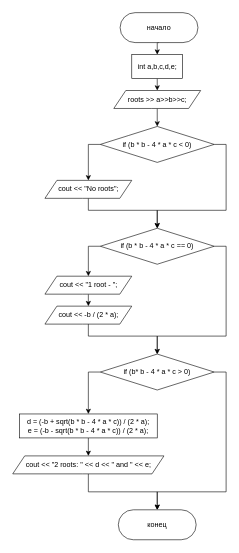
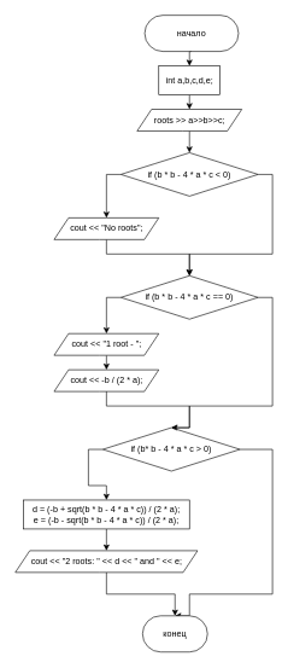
  <mxCell id="0" />
  <mxCell id="1" parent="0" />
  <mxCell id="2" style="edgeStyle=orthogonalEdgeStyle;rounded=0;orthogonalLoop=1;jettySize=auto;html=1;exitX=0.5;exitY=1;exitDx=0;exitDy=0;entryX=0.5;entryY=0;entryDx=0;entryDy=0;" edge="1" parent="1" source="3" target="5"><mxGeometry relative="1" as="geometry" /></mxCell>
  <mxCell id="3" value="начало" style="rounded=1;whiteSpace=wrap;html=1;arcSize=50;" vertex="1" parent="1"><mxGeometry x="200" width="130" height="50" as="geometry" y="20" /></mxCell>
  <mxCell id="4" style="edgeStyle=orthogonalEdgeStyle;rounded=0;orthogonalLoop=1;jettySize=auto;html=1;exitX=0.5;exitY=1;exitDx=0;exitDy=0;entryX=0.5;entryY=0;entryDx=0;entryDy=0;" edge="1" parent="1" source="5" target="7"><mxGeometry relative="1" as="geometry"><mxPoint x="262" y="160" as="targetPoint" /></mxGeometry></mxCell>
  <mxCell id="5" value="int a,b,c,d,e;" style="rounded=0;whiteSpace=wrap;html=1;" vertex="1" parent="1"><mxGeometry x="219.5" y="90" width="85" height="40" as="geometry" /></mxCell>
  <mxCell id="6" style="edgeStyle=orthogonalEdgeStyle;rounded=0;orthogonalLoop=1;jettySize=auto;html=1;exitX=0.5;exitY=1;exitDx=0;exitDy=0;entryX=0.5;entryY=0;entryDx=0;entryDy=0;" edge="1" parent="1" source="7" target="10"><mxGeometry relative="1" as="geometry" /></mxCell>
  <mxCell id="7" value="roots &amp;gt;&amp;gt; a&amp;gt;&amp;gt;b&amp;gt;&amp;gt;c;" style="shape=parallelogram;perimeter=parallelogramPerimeter;whiteSpace=wrap;html=1;fixedSize=1;rounded=1;arcSize=0;" vertex="1" parent="1"><mxGeometry x="189.5" y="150" width="145" height="30" as="geometry" /></mxCell>
  <mxCell id="8" style="edgeStyle=orthogonalEdgeStyle;rounded=0;orthogonalLoop=1;jettySize=auto;html=1;exitX=0;exitY=0.5;exitDx=0;exitDy=0;entryX=0.5;entryY=0;entryDx=0;entryDy=0;" edge="1" parent="1" source="10" target="12"><mxGeometry relative="1" as="geometry" /></mxCell>
  <mxCell id="9" style="edgeStyle=orthogonalEdgeStyle;rounded=0;orthogonalLoop=1;jettySize=auto;html=1;exitX=1;exitY=0.5;exitDx=0;exitDy=0;entryX=0.5;entryY=0;entryDx=0;entryDy=0;" edge="1" parent="1" source="10" target="15"><mxGeometry relative="1" as="geometry"><Array as="points"><mxPoint x="377" y="240" /><mxPoint x="377" y="350" /><mxPoint x="262" y="350" /></Array></mxGeometry></mxCell>
  <mxCell id="10" value="if (b * b - 4 * a * c &amp;lt; 0)" style="rhombus;whiteSpace=wrap;html=1;rounded=1;arcSize=0;" vertex="1" parent="1"><mxGeometry x="167" y="210" width="190" height="60" as="geometry" /></mxCell>
  <mxCell id="11" style="edgeStyle=orthogonalEdgeStyle;rounded=0;orthogonalLoop=1;jettySize=auto;html=1;exitX=0.5;exitY=1;exitDx=0;exitDy=0;entryX=0.5;entryY=0;entryDx=0;entryDy=0;" edge="1" parent="1" source="12" target="15"><mxGeometry relative="1" as="geometry"><Array as="points"><mxPoint x="147" y="350" /><mxPoint x="262" y="350" /></Array></mxGeometry></mxCell>
  <mxCell id="12" value="cout &amp;lt;&amp;lt; &quot;No roots&quot;;" style="shape=parallelogram;perimeter=parallelogramPerimeter;whiteSpace=wrap;html=1;fixedSize=1;rounded=1;arcSize=0;" vertex="1" parent="1"><mxGeometry x="74.5" y="300" width="145" height="30" as="geometry" /></mxCell>
  <mxCell id="13" style="edgeStyle=orthogonalEdgeStyle;rounded=0;orthogonalLoop=1;jettySize=auto;html=1;exitX=0;exitY=0.5;exitDx=0;exitDy=0;entryX=0.5;entryY=0;entryDx=0;entryDy=0;" edge="1" parent="1" source="15" target="20"><mxGeometry relative="1" as="geometry" /></mxCell>
  <mxCell id="14" style="edgeStyle=orthogonalEdgeStyle;rounded=0;orthogonalLoop=1;jettySize=auto;html=1;exitX=1;exitY=0.5;exitDx=0;exitDy=0;entryX=0.5;entryY=0;entryDx=0;entryDy=0;" edge="1" parent="1" source="15" target="18"><mxGeometry relative="1" as="geometry"><Array as="points"><mxPoint x="377" y="410" /><mxPoint x="377" y="560" /><mxPoint x="262" y="560" /></Array></mxGeometry></mxCell>
  <mxCell id="15" value="if (b * b - 4 * a * c == 0)" style="rhombus;whiteSpace=wrap;html=1;rounded=1;arcSize=0;" vertex="1" parent="1"><mxGeometry x="167" y="380" width="190" height="60" as="geometry" /></mxCell>
  <mxCell id="16" style="edgeStyle=orthogonalEdgeStyle;rounded=0;orthogonalLoop=1;jettySize=auto;html=1;exitX=0;exitY=0.5;exitDx=0;exitDy=0;entryX=0.5;entryY=0;entryDx=0;entryDy=0;" edge="1" parent="1" source="18" target="26"><mxGeometry relative="1" as="geometry" /></mxCell>
  <mxCell id="17" style="edgeStyle=orthogonalEdgeStyle;rounded=0;orthogonalLoop=1;jettySize=auto;html=1;exitX=1;exitY=0.5;exitDx=0;exitDy=0;entryX=0.5;entryY=0;entryDx=0;entryDy=0;" edge="1" parent="1" source="18" target="27"><mxGeometry relative="1" as="geometry"><Array as="points"><mxPoint x="377" y="620" /><mxPoint x="377" y="820" /><mxPoint x="262" y="820" /></Array></mxGeometry></mxCell>
- <mxCell id="18" value="if (b* b - 4 * a * c &amp;gt; 0)" style="rhombus;whiteSpace=wrap;html=1;rounded=1;arcSize=0;" vertex="1" parent="1"><mxGeometry x="167" y="590" width="190" height="60" as="geometry" /></mxCell>
+ <mxCell id="18" value="if (b* b - 4 * a * c &amp;gt; 0)" style="rhombus;whiteSpace=wrap;html=1;rounded=1;arcSize=0;" vertex="1" parent="1"><mxGeometry x="142" y="590" width="190" height="60" as="geometry" /></mxCell>
  <mxCell id="19" style="edgeStyle=orthogonalEdgeStyle;rounded=0;orthogonalLoop=1;jettySize=auto;html=1;exitX=0.5;exitY=1;exitDx=0;exitDy=0;entryX=0.5;entryY=0;entryDx=0;entryDy=0;" edge="1" parent="1" source="20" target="24"><mxGeometry relative="1" as="geometry" /></mxCell>
  <mxCell id="20" value="cout &amp;lt;&amp;lt; &quot;1 root - &quot;;" style="shape=parallelogram;perimeter=parallelogramPerimeter;whiteSpace=wrap;html=1;fixedSize=1;rounded=1;arcSize=0;" vertex="1" parent="1"><mxGeometry x="74.5" y="460" width="145" height="30" as="geometry" /></mxCell>
  <mxCell id="21" style="edgeStyle=orthogonalEdgeStyle;rounded=0;orthogonalLoop=1;jettySize=auto;html=1;exitX=0.5;exitY=1;exitDx=0;exitDy=0;entryX=0.5;entryY=0;entryDx=0;entryDy=0;" edge="1" parent="1" source="22" target="27"><mxGeometry relative="1" as="geometry" /></mxCell>
  <mxCell id="22" value="cout &amp;lt;&amp;lt; &quot;2 roots: &quot; &amp;lt;&amp;lt; d &amp;lt;&amp;lt; &quot; and &quot; &amp;lt;&amp;lt; e;" style="shape=parallelogram;perimeter=parallelogramPerimeter;whiteSpace=wrap;html=1;fixedSize=1;rounded=1;arcSize=0;" vertex="1" parent="1"><mxGeometry x="20.75" y="760" width="252.5" height="30" as="geometry" /></mxCell>
  <mxCell id="23" style="edgeStyle=orthogonalEdgeStyle;rounded=0;orthogonalLoop=1;jettySize=auto;html=1;exitX=0.5;exitY=1;exitDx=0;exitDy=0;entryX=0.5;entryY=0;entryDx=0;entryDy=0;endArrow=open;" edge="1" parent="1" source="24" target="18"><mxGeometry relative="1" as="geometry"><Array as="points"><mxPoint x="147" y="560" /><mxPoint x="262" y="560" /></Array></mxGeometry></mxCell>
  <mxCell id="24" value="cout &amp;lt;&amp;lt; -b / (2 * a);" style="shape=parallelogram;perimeter=parallelogramPerimeter;whiteSpace=wrap;html=1;fixedSize=1;rounded=1;arcSize=0;" vertex="1" parent="1"><mxGeometry x="74.5" y="510" width="145" height="30" as="geometry" /></mxCell>
  <mxCell id="25" style="edgeStyle=orthogonalEdgeStyle;rounded=0;orthogonalLoop=1;jettySize=auto;html=1;exitX=0.5;exitY=1;exitDx=0;exitDy=0;entryX=0.5;entryY=0;entryDx=0;entryDy=0;" edge="1" parent="1" source="26" target="22"><mxGeometry relative="1" as="geometry" /></mxCell>
  <mxCell id="26" value="&lt;div&gt;d = (-b + sqrt(b * b - 4 * a * c)) / (2 * a);&lt;/div&gt;&lt;div&gt;&lt;span&gt;&#09;&lt;/span&gt; e = (-b - sqrt(b * b - 4 * a * c)) / (2 * a);&lt;/div&gt;" style="rounded=0;whiteSpace=wrap;html=1;" vertex="1" parent="1"><mxGeometry x="32" y="690" width="230" height="40" as="geometry" /></mxCell>
- <mxCell id="27" value="конец&lt;br&gt;" style="rounded=1;whiteSpace=wrap;html=1;arcSize=50;" vertex="1" parent="1"><mxGeometry x="197" y="850" width="130" height="50" as="geometry" /></mxCell>
+ <mxCell id="27" value="конец&lt;br&gt;" style="rounded=1;whiteSpace=wrap;html=1;arcSize=50;" vertex="1" parent="1"><mxGeometry x="197" y="850" width="90" height="50" as="geometry" /></mxCell>
